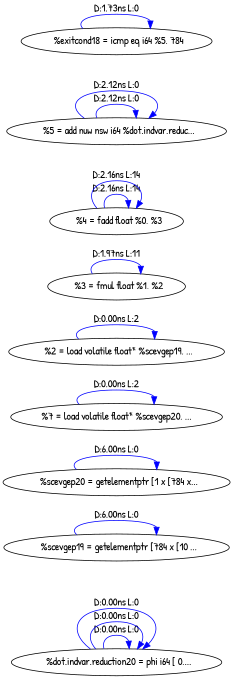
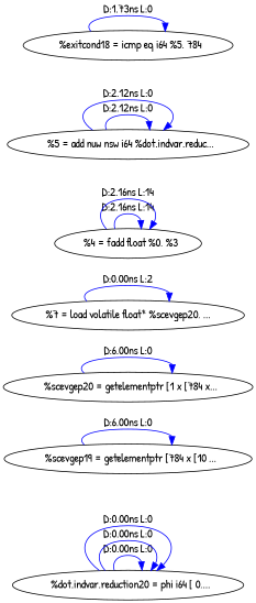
  digraph {
    fontname="Patrick Hand"
    rankdir=LR
    node [fontname="Patrick Hand"]
    edge [color=blue fontname="Patrick Hand"]
    n1 [label="  %dot.indvar.reduction20 = phi i64 [ 0,..."]
    n2 [label="  %scevgep19 = getelementptr [784 x [10 ..."]
    n3 [label="  %scevgep20 = getelementptr [1 x [784 x..."]
    n4 [label="%7 = load volatile float* %scevgep20, ..."]
-   n5 [label="  %2 = load volatile float* %scevgep19, ..."]
-   n6 [label="  %3 = fmul float %1, %2"]
    n7 [label="  %4 = fadd float %0, %3"]
    n8 [label="  %5 = add nuw nsw i64 %dot.indvar.reduc..."]
    n9 [label="  %exitcond18 = icmp eq i64 %5, 784"]
    n1 -> n1 [label="D:0.00ns L:0"]
    n1 -> n1 [label="D:0.00ns L:0"]
    n1 -> n1 [label="D:0.00ns L:0"]
    n2 -> n2 [label="D:6.00ns L:0"]
    n3 -> n3 [label="D:6.00ns L:0"]
    n4 -> n4 [label="D:0.00ns L:2"]
-   n5 -> n5 [label="D:0.00ns L:2"]
-   n6 -> n6 [label="D:1.97ns L:11"]
    n7 -> n7 [label="D:2.16ns L:14"]
    n7 -> n7 [label="D:2.16ns L:14"]
    n8 -> n8 [label="D:2.12ns L:0"]
    n8 -> n8 [label="D:2.12ns L:0"]
    n9 -> n9 [label="D:1.73ns L:0"]
  }
